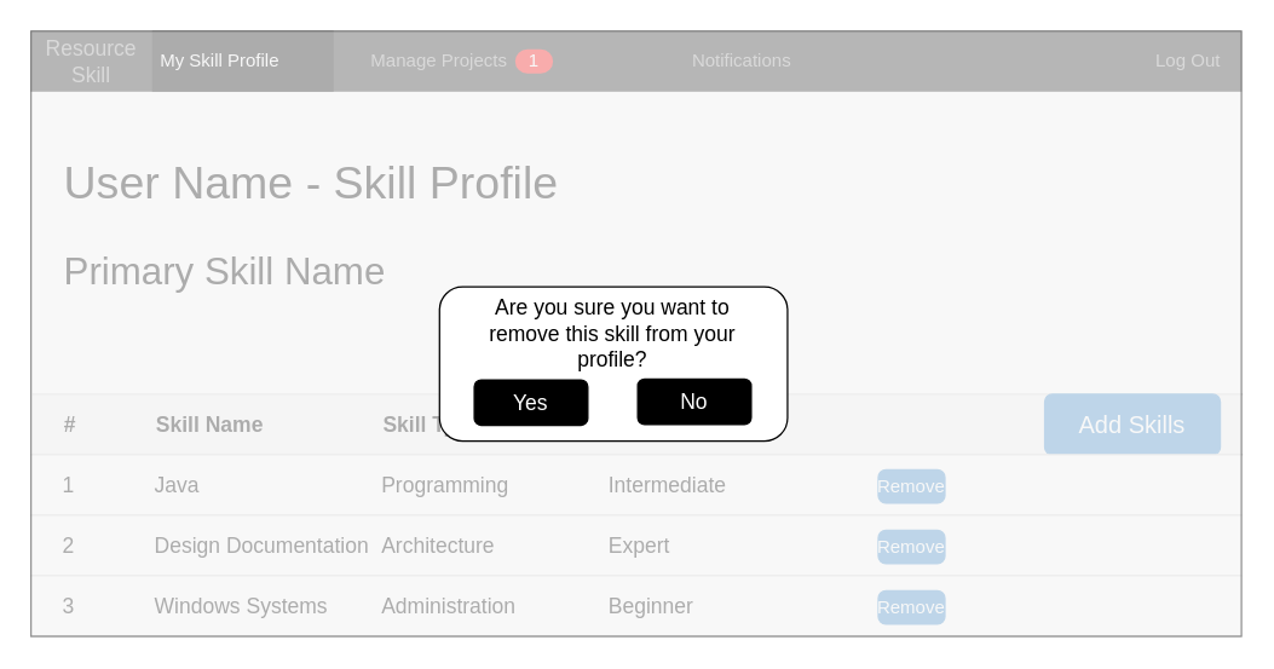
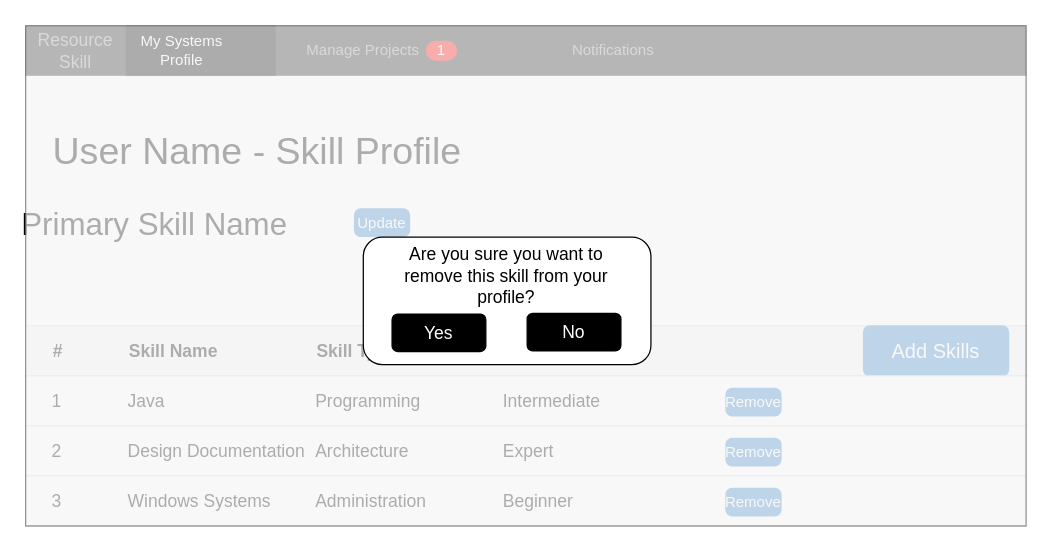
  <mxCell id="0" />
  <mxCell id="1" parent="0" />
  <mxCell id="2" value="" style="html=1;shadow=0;dashed=0;shape=mxgraph.bootstrap.rect;fillColor=#222222;strokeColor=none;whiteSpace=wrap;" parent="1" vertex="1"><mxGeometry x="20" y="20" width="800" height="40" as="geometry" /></mxCell>
  <mxCell id="3" value="Resource Skill" style="html=1;shadow=0;dashed=0;fillColor=none;strokeColor=none;shape=mxgraph.bootstrap.rect;fontColor=#999999;fontSize=14;whiteSpace=wrap;" parent="2" vertex="1"><mxGeometry width="80" height="40" as="geometry" /></mxCell>
- <mxCell id="4" value="My Skill Profile" style="html=1;shadow=0;dashed=0;shape=mxgraph.bootstrap.rect;fillColor=#000000;strokeColor=none;fontColor=#ffffff;spacingRight=30;whiteSpace=wrap;" parent="2" vertex="1"><mxGeometry x="80" width="120" height="40" as="geometry" /></mxCell>
+ <mxCell id="4" value="My Systems Profile" style="html=1;shadow=0;dashed=0;shape=mxgraph.bootstrap.rect;fillColor=#000000;strokeColor=none;fontColor=#ffffff;spacingRight=30;whiteSpace=wrap;" parent="2" vertex="1"><mxGeometry x="80" width="120" height="40" as="geometry" /></mxCell>
  <mxCell id="5" value="Manage Projects" style="html=1;shadow=0;dashed=0;fillColor=none;strokeColor=none;shape=mxgraph.bootstrap.rect;fontColor=#999999;spacingRight=30;whiteSpace=wrap;" parent="2" vertex="1"><mxGeometry x="220" width="130" height="40" as="geometry" /></mxCell>
  <mxCell id="6" value="1" style="html=1;shadow=0;dashed=0;shape=mxgraph.bootstrap.rrect;rSize=8;fillColor=#ff0000;strokeColor=none;fontColor=#ffffff;whiteSpace=wrap;" parent="5" vertex="1"><mxGeometry x="1" y="0.5" width="25" height="16" relative="1" as="geometry"><mxPoint x="-30" y="-8" as="offset" /></mxGeometry></mxCell>
  <mxCell id="7" value="Notifications" style="html=1;shadow=0;dashed=0;fillColor=none;strokeColor=none;shape=mxgraph.bootstrap.rect;fontColor=#999999;whiteSpace=wrap;" parent="2" vertex="1"><mxGeometry x="435" width="70" height="40" as="geometry" /></mxCell>
- <mxCell id="8" value="Log Out" style="html=1;shadow=0;dashed=0;fillColor=none;strokeColor=none;shape=mxgraph.bootstrap.rect;fontColor=#999999;whiteSpace=wrap;" parent="2" vertex="1"><mxGeometry x="730" width="70" height="40" as="geometry" /></mxCell>
  <mxCell id="9" value="User Name - Skill Profile" style="html=1;shadow=0;dashed=0;shape=mxgraph.bootstrap.rect;strokeColor=none;fillColor=none;fontSize=30;align=left;spacingLeft=10;" parent="1" vertex="1"><mxGeometry x="30" y="100" width="370" height="40" as="geometry" /></mxCell>
- <mxCell id="10" value="Primary Skill Name" style="html=1;shadow=0;dashed=0;shape=mxgraph.bootstrap.rect;strokeColor=none;fillColor=none;fontSize=25;align=left;spacingLeft=10;" parent="1" vertex="1"><mxGeometry x="30" y="160" width="250" height="35" as="geometry" /></mxCell>
+ <mxCell id="10" value="Primary Skill Name" style="html=1;shadow=0;dashed=0;shape=mxgraph.bootstrap.rect;strokeColor=none;fillColor=none;fontSize=25;align=left;spacingLeft=10;" parent="1" vertex="1"><mxGeometry x="5" y="160" width="250" height="35" as="geometry" /></mxCell>
+ <mxCell id="11" value="Update" style="html=1;shadow=0;dashed=0;shape=mxgraph.bootstrap.rrect;rSize=5;fillColor=#3D8BCD;align=center;strokeColor=#3D8BCD;fontColor=#ffffff;fontSize=12;whiteSpace=wrap;" parent="1" vertex="1"><mxGeometry x="283" y="166.5" width="44" height="22" as="geometry" /></mxCell>
  <mxCell id="12" value="" style="html=1;shadow=0;dashed=0;shape=partialRectangle;top=0;bottom=0;right=0;left=0;strokeColor=#dddddd;fillColor=#ffffff;" parent="1" vertex="1"><mxGeometry x="20" y="260" width="800" height="160" as="geometry" /></mxCell>
  <mxCell id="13" value="" style="html=1;shadow=0;dashed=0;shape=mxgraph.bootstrap.horLines;strokeColor=inherit;fillColor=#000000;fillOpacity=3;resizeWidth=1;" parent="12" vertex="1"><mxGeometry width="800" height="40" relative="1" as="geometry"><mxPoint x="1" as="offset" /></mxGeometry></mxCell>
  <mxCell id="14" value="#" style="html=1;shadow=0;dashed=0;shape=mxgraph.bootstrap.rect;strokeColor=none;fillColor=none;fontSize=14;fontStyle=1;whiteSpace=wrap;resizeHeight=1;" parent="13" vertex="1"><mxGeometry width="50" height="40" relative="1" as="geometry" /></mxCell>
  <mxCell id="15" value="Skill Name" style="html=1;shadow=0;dashed=0;shape=mxgraph.bootstrap.rect;strokeColor=none;fillColor=none;fontSize=14;fontStyle=1;align=left;whiteSpace=wrap;resizeHeight=1;" parent="13" vertex="1"><mxGeometry width="150" height="40" relative="1" as="geometry"><mxPoint x="80" as="offset" /></mxGeometry></mxCell>
  <mxCell id="16" value="Skill Type" style="html=1;shadow=0;dashed=0;shape=mxgraph.bootstrap.rect;strokeColor=none;fillColor=none;fontSize=14;fontStyle=1;align=left;whiteSpace=wrap;resizeHeight=1;" parent="13" vertex="1"><mxGeometry width="150" height="40" relative="1" as="geometry"><mxPoint x="230" as="offset" /></mxGeometry></mxCell>
  <mxCell id="17" value="Profficiency" style="html=1;shadow=0;dashed=0;shape=mxgraph.bootstrap.rect;strokeColor=none;fillColor=none;fontSize=14;fontStyle=1;align=left;whiteSpace=wrap;resizeHeight=1;" parent="13" vertex="1"><mxGeometry width="150" height="40" relative="1" as="geometry"><mxPoint x="380" as="offset" /></mxGeometry></mxCell>
  <mxCell id="18" value="Add Skills" style="html=1;shadow=0;dashed=0;shape=mxgraph.bootstrap.rrect;rSize=5;fillColor=#3D8BCD;align=center;strokeColor=#3D8BCD;fontColor=#ffffff;fontSize=16;whiteSpace=wrap;" parent="13" vertex="1"><mxGeometry x="669" width="116" height="40" as="geometry" /></mxCell>
  <mxCell id="19" value="" style="strokeColor=inherit;fillColor=inherit;gradientColor=inherit;html=1;shadow=0;dashed=0;shape=mxgraph.bootstrap.horLines;resizeWidth=1;" parent="12" vertex="1"><mxGeometry width="800" height="40" relative="1" as="geometry"><mxPoint y="40" as="offset" /></mxGeometry></mxCell>
  <mxCell id="20" value="1" style="html=1;shadow=0;dashed=0;shape=mxgraph.bootstrap.rect;strokeColor=none;fillColor=none;fontSize=14;whiteSpace=wrap;resizeHeight=1;" parent="19" vertex="1"><mxGeometry width="50" height="40" relative="1" as="geometry" /></mxCell>
  <mxCell id="21" value="Java" style="html=1;shadow=0;dashed=0;shape=mxgraph.bootstrap.rect;strokeColor=none;fillColor=none;fontSize=14;align=left;whiteSpace=wrap;resizeHeight=1;" parent="19" vertex="1"><mxGeometry width="150" height="40" relative="1" as="geometry"><mxPoint x="80" as="offset" /></mxGeometry></mxCell>
  <mxCell id="22" value="Programming" style="html=1;shadow=0;dashed=0;shape=mxgraph.bootstrap.rect;strokeColor=none;fillColor=none;fontSize=14;align=left;whiteSpace=wrap;resizeHeight=1;" parent="19" vertex="1"><mxGeometry width="150" height="40" relative="1" as="geometry"><mxPoint x="230" as="offset" /></mxGeometry></mxCell>
  <mxCell id="23" value="Intermediate" style="html=1;shadow=0;dashed=0;shape=mxgraph.bootstrap.rect;strokeColor=none;fillColor=none;fontSize=14;align=left;whiteSpace=wrap;resizeHeight=1;" parent="19" vertex="1"><mxGeometry width="150" height="40" relative="1" as="geometry"><mxPoint x="380" as="offset" /></mxGeometry></mxCell>
  <mxCell id="24" value="Remove" style="html=1;shadow=0;dashed=0;shape=mxgraph.bootstrap.rrect;rSize=5;fillColor=#3D8BCD;align=center;strokeColor=#3D8BCD;fontColor=#ffffff;fontSize=12;whiteSpace=wrap;" parent="19" vertex="1"><mxGeometry x="560" y="10" width="44" height="22" as="geometry" /></mxCell>
  <mxCell id="25" value="" style="strokeColor=inherit;fillColor=inherit;gradientColor=inherit;html=1;shadow=0;dashed=0;shape=mxgraph.bootstrap.horLines;resizeWidth=1;" parent="12" vertex="1"><mxGeometry width="800" height="40" relative="1" as="geometry"><mxPoint y="80" as="offset" /></mxGeometry></mxCell>
  <mxCell id="26" value="2" style="html=1;shadow=0;dashed=0;shape=mxgraph.bootstrap.rect;strokeColor=none;fillColor=none;fontSize=14;whiteSpace=wrap;resizeHeight=1;" parent="25" vertex="1"><mxGeometry width="50" height="40" relative="1" as="geometry" /></mxCell>
  <mxCell id="27" value="Design Documentation" style="html=1;shadow=0;dashed=0;shape=mxgraph.bootstrap.rect;strokeColor=none;fillColor=none;fontSize=14;align=left;whiteSpace=wrap;resizeHeight=1;" parent="25" vertex="1"><mxGeometry width="150" height="40" relative="1" as="geometry"><mxPoint x="80" as="offset" /></mxGeometry></mxCell>
  <mxCell id="28" value="Architecture" style="html=1;shadow=0;dashed=0;shape=mxgraph.bootstrap.rect;strokeColor=none;fillColor=none;fontSize=14;align=left;whiteSpace=wrap;resizeHeight=1;" parent="25" vertex="1"><mxGeometry width="150" height="40" relative="1" as="geometry"><mxPoint x="230" as="offset" /></mxGeometry></mxCell>
  <mxCell id="29" value="Expert" style="html=1;shadow=0;dashed=0;shape=mxgraph.bootstrap.rect;strokeColor=none;fillColor=none;fontSize=14;align=left;whiteSpace=wrap;resizeHeight=1;" parent="25" vertex="1"><mxGeometry width="150" height="40" relative="1" as="geometry"><mxPoint x="380" as="offset" /></mxGeometry></mxCell>
  <mxCell id="30" value="Remove" style="html=1;shadow=0;dashed=0;shape=mxgraph.bootstrap.rrect;rSize=5;fillColor=#3D8BCD;align=center;strokeColor=#3D8BCD;fontColor=#ffffff;fontSize=12;whiteSpace=wrap;" parent="25" vertex="1"><mxGeometry x="560" y="10" width="44" height="22" as="geometry" /></mxCell>
  <mxCell id="31" value="" style="strokeColor=inherit;fillColor=inherit;gradientColor=inherit;html=1;shadow=0;dashed=0;shape=mxgraph.bootstrap.horLines;resizeWidth=1;" parent="12" vertex="1"><mxGeometry width="800" height="40" relative="1" as="geometry"><mxPoint y="120" as="offset" /></mxGeometry></mxCell>
  <mxCell id="32" value="3" style="html=1;shadow=0;dashed=0;shape=mxgraph.bootstrap.rect;strokeColor=none;fillColor=none;fontSize=14;whiteSpace=wrap;resizeHeight=1;" parent="31" vertex="1"><mxGeometry width="50" height="40" relative="1" as="geometry" /></mxCell>
  <mxCell id="33" value="Windows Systems" style="html=1;shadow=0;dashed=0;shape=mxgraph.bootstrap.rect;strokeColor=none;fillColor=none;fontSize=14;align=left;whiteSpace=wrap;resizeHeight=1;" parent="31" vertex="1"><mxGeometry width="150" height="40" relative="1" as="geometry"><mxPoint x="80" as="offset" /></mxGeometry></mxCell>
  <mxCell id="34" value="Administration" style="html=1;shadow=0;dashed=0;shape=mxgraph.bootstrap.rect;strokeColor=none;fillColor=none;fontSize=14;align=left;whiteSpace=wrap;resizeHeight=1;" parent="31" vertex="1"><mxGeometry width="150" height="40" relative="1" as="geometry"><mxPoint x="230" as="offset" /></mxGeometry></mxCell>
  <mxCell id="35" value="Beginner" style="html=1;shadow=0;dashed=0;shape=mxgraph.bootstrap.rect;strokeColor=none;fillColor=none;fontSize=14;align=left;whiteSpace=wrap;resizeHeight=1;" parent="31" vertex="1"><mxGeometry width="150" height="40" relative="1" as="geometry"><mxPoint x="380" as="offset" /></mxGeometry></mxCell>
  <mxCell id="36" value="Remove" style="html=1;shadow=0;dashed=0;shape=mxgraph.bootstrap.rrect;rSize=5;fillColor=#3D8BCD;align=center;strokeColor=#3D8BCD;fontColor=#ffffff;fontSize=12;whiteSpace=wrap;" parent="31" vertex="1"><mxGeometry x="560" y="10" width="44" height="22" as="geometry" /></mxCell>
  <mxCell id="37" value="" style="rounded=0;whiteSpace=wrap;html=1;fillColor=#F5F5F5;strokeColor=#666666;fontColor=#333333;opacity=70;" vertex="1" parent="31"><mxGeometry y="-360" width="800" height="400" as="geometry" /></mxCell>
  <mxCell id="38" value="" style="rounded=1;whiteSpace=wrap;html=1;" vertex="1" parent="1"><mxGeometry x="290" y="189" width="230" height="102" as="geometry" /></mxCell>
  <mxCell id="39" value="&lt;font style=&quot;font-size: 14px&quot;&gt;Are you sure you want to remove this skill from your profile?&lt;/font&gt;" style="text;html=1;strokeColor=none;fillColor=none;align=center;verticalAlign=middle;whiteSpace=wrap;rounded=0;" vertex="1" parent="1"><mxGeometry x="313" y="199.5" width="183" height="40" as="geometry" /></mxCell>
  <mxCell id="40" value="&lt;font color=&quot;#ffffff&quot; style=&quot;font-size: 14px&quot;&gt;Yes&lt;/font&gt;" style="rounded=1;whiteSpace=wrap;html=1;fillColor=#000000;" vertex="1" parent="1"><mxGeometry x="313" y="250.5" width="75" height="30" as="geometry" /></mxCell>
  <mxCell id="41" value="&lt;font color=&quot;#ffffff&quot; style=&quot;font-size: 14px&quot;&gt;No&lt;/font&gt;" style="rounded=1;whiteSpace=wrap;html=1;fillColor=#000000;" vertex="1" parent="1"><mxGeometry x="421" y="250" width="75" height="30" as="geometry" /></mxCell>
